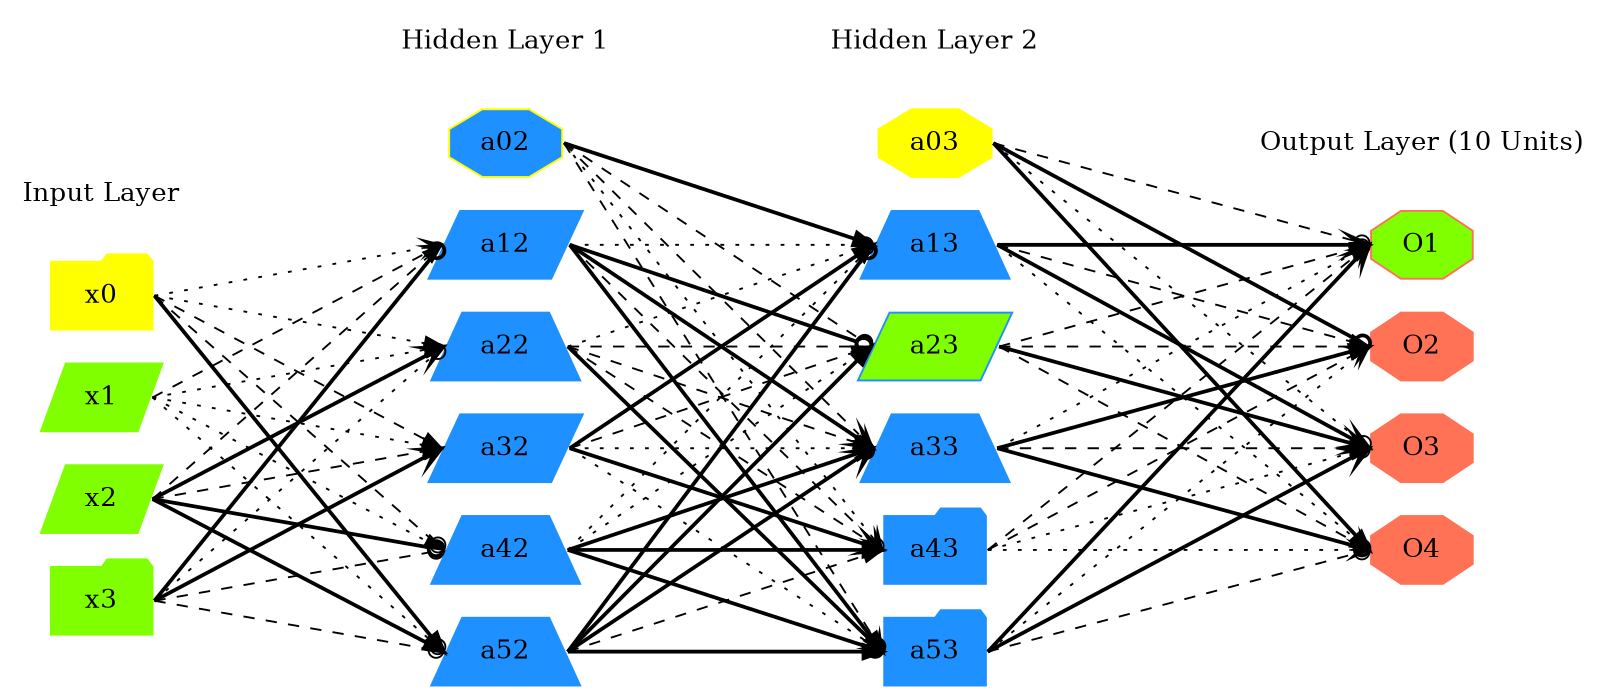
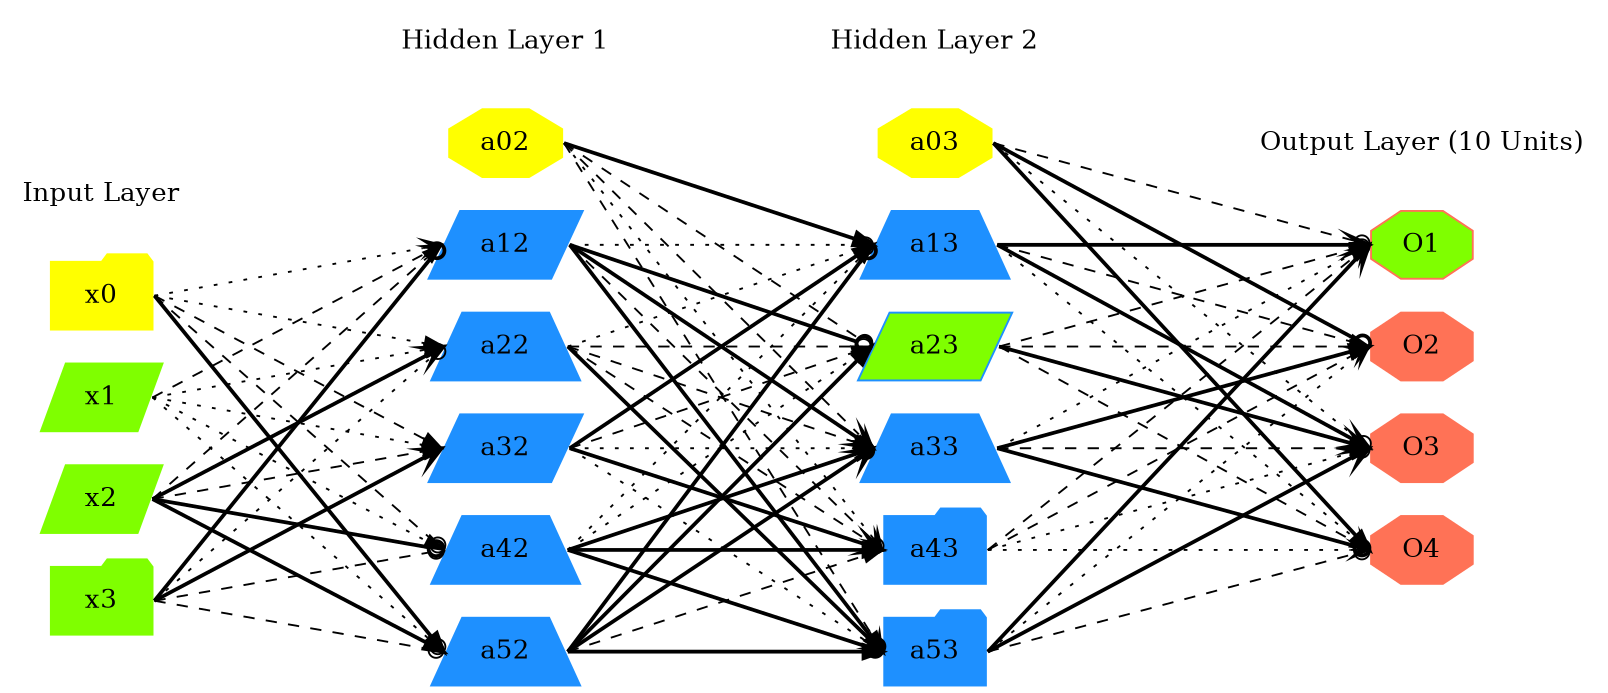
  digraph {
    rankdir=LR
    ranksep=1.4
    splines=false
    node [color=dodgerblue fillcolor=dodgerblue shape=octagon style=filled]
    edge [headport=w style=bold tailport=e arrowhead=normal]
    x0 [color=yellow fillcolor=yellow shape=folder]
-   a02 [color=yellow]
+   a02 [color=yellow fillcolor=yellow]
    a03 [color=yellow fillcolor=yellow]
    x1 [color=chartreuse fillcolor=chartreuse shape=parallelogram]
    x2 [color=chartreuse fillcolor=chartreuse shape=parallelogram]
    x3 [color=chartreuse fillcolor=chartreuse shape=folder]
    a12 [shape=parallelogram]
    a22 [shape=trapezium]
    a32 [shape=parallelogram]
    a42 [shape=trapezium]
    a52 [shape=trapezium]
    a13 [shape=trapezium]
    a23 [fillcolor=chartreuse shape=parallelogram]
    a33 [shape=trapezium]
    a43 [shape=folder]
    a53 [shape=folder]
    O1 [color=coral1 fillcolor=chartreuse]
    O2 [color=coral1 fillcolor=coral1]
    O3 [color=coral1 fillcolor=coral1]
    O4 [color=coral1 fillcolor=coral1]
    n21 [label="Input Layer" shape=plaintext color="" fillcolor="" style=""]
    n22 [label="Hidden Layer 1" shape=plaintext color="" fillcolor="" style=""]
    n23 [label="Hidden Layer 2" shape=plaintext color="" fillcolor="" style=""]
    n24 [label="Output Layer (10 Units)" shape=plaintext color="" fillcolor="" style=""]
    subgraph sub_1 {
      x0
      a02
      a03
    }
    subgraph sub_2 {
      x1
      x2
      x3
    }
    subgraph sub_3 {
      a12
      a22
      a32
      a42
      a52
      a13
      a23
      a33
      a43
      a53
    }
    subgraph sub_4 {
      O1
      O2
      O3
      O4
    }
    subgraph sub_5 {
      rank=same
      x0
      x1
      x2
      x3
    }
    subgraph sub_6 {
      rank=same
      a02
      a12
      a22
      a32
      a42
      a52
    }
    subgraph sub_7 {
      rank=same
      a03
      a13
      a23
      a33
      a43
      a53
    }
    subgraph sub_8 {
      rank=same
      O1
      O2
      O3
      O4
    }
    subgraph sub_9 {
      rank=same
      x0
      n21
    }
    subgraph sub_10 {
      rank=same
      a02
      n22
    }
    subgraph sub_11 {
      rank=same
      a03
      n23
    }
    subgraph sub_12 {
      rank=same
      O1
      n24
    }
    x0 -> x1 [style=invis arrowhead=""]
    x0 -> a12 [arrowhead=vee style=dotted]
    x0 -> a22 [style=dotted]
    x0 -> a32 [style=dashed]
    x0 -> a42 [arrowhead=odot style=dashed]
    x0 -> a52
    a02 -> a03 [style=invis arrowhead=""]
    a02 -> a12 [style=invis arrowhead=""]
    a02 -> a13
    a02 -> a23 [arrowhead=odot style=dashed]
    a02 -> a33 [arrowhead=vee style=dashed]
    a02 -> a43 [arrowhead=vee style=dotted]
    a02 -> a53 [arrowhead=vee style=dashed]
    a03 -> a13 [style=invis arrowhead=""]
    a03 -> O1 [arrowhead=odot style=dashed]
    a03 -> O2 [arrowhead=odot]
    a03 -> O3 [arrowhead=odot style=dotted]
    a03 -> O4
    x1 -> x2 [style=invis arrowhead=""]
    x1 -> a12 [arrowhead=vee style=dashed]
    x1 -> a22 [style=dotted]
    x1 -> a32 [style=dotted]
    x1 -> a42 [style=dotted]
    x1 -> a52 [arrowhead=odot style=dotted]
    x2 -> x3 [style=invis arrowhead=""]
    x2 -> a12 [style=dashed]
    x2 -> a22 [arrowhead=vee]
    x2 -> a32 [style=dashed]
    x2 -> a42 [arrowhead=odot]
    x2 -> a52
    x3 -> a12 [arrowhead=odot]
    x3 -> a22 [arrowhead=odot style=dotted]
    x3 -> a32 [arrowhead=vee]
    x3 -> a42 [arrowhead=odot style=dashed]
    x3 -> a52 [arrowhead=odot style=dashed]
    a12 -> a22 [style=invis arrowhead=""]
    a12 -> a13 [arrowhead=odot style=dotted]
    a12 -> a23 [arrowhead=odot]
    a12 -> a33 [arrowhead=vee]
    a12 -> a43 [arrowhead=vee style=dashed]
    a12 -> a53
    a22 -> a32 [style=invis arrowhead=""]
    a22 -> a13 [arrowhead=odot style=dotted]
    a22 -> a23 [arrowhead=odot style=dashed]
    a22 -> a33 [style=dashed]
    a22 -> a43 [arrowhead=odot style=dashed]
    a22 -> a53 [arrowhead=odot]
    a32 -> a42 [style=invis arrowhead=""]
    a32 -> a13
    a32 -> a23 [style=dashed]
    a32 -> a33 [style=dotted]
    a32 -> a43 [arrowhead=vee]
    a32 -> a53 [arrowhead=vee style=dotted]
    a42 -> a52 [style=invis arrowhead=""]
    a42 -> a13 [style=dotted]
    a42 -> a23 [style=dotted]
    a42 -> a33 [arrowhead=odot]
    a42 -> a43
    a42 -> a53 [arrowhead=odot]
    a52 -> a13 [arrowhead=odot]
    a52 -> a23
    a52 -> a33 [arrowhead=vee]
    a52 -> a43 [style=dashed]
    a52 -> a53
    a13 -> a23 [style=invis arrowhead=""]
    a13 -> O1 [arrowhead=vee]
    a13 -> O2 [style=dashed]
    a13 -> O3 [arrowhead=vee]
    a13 -> O4 [arrowhead=vee style=dotted]
    a23 -> a33 [style=invis arrowhead=""]
    a23 -> O1 [arrowhead=odot style=dashed]
    a23 -> O2 [style=dashed]
    a23 -> O3 [arrowhead=vee]
    a23 -> O4 [style=dashed]
    a33 -> a43 [style=invis arrowhead=""]
    a33 -> O1 [style=dotted]
    a33 -> O2
    a33 -> O3 [style=dashed]
    a33 -> O4 [arrowhead=odot]
    a43 -> a53 [style=invis arrowhead=""]
    a43 -> O1 [arrowhead=vee style=dashed]
    a43 -> O2 [arrowhead=vee style=dashed]
    a43 -> O3 [arrowhead=odot style=dotted]
    a43 -> O4 [arrowhead=vee style=dotted]
    a53 -> O1 [arrowhead=vee]
    a53 -> O2 [arrowhead=vee style=dotted]
    a53 -> O3 [arrowhead=vee]
    a53 -> O4 [arrowhead=odot style=dashed]
    O1 -> O2 [style=invis arrowhead=""]
    O2 -> O3 [style=invis arrowhead=""]
    O3 -> O4 [style=invis arrowhead=""]
    n21 -> x0 [style=invis arrowhead=""]
    n22 -> a02 [style=invis arrowhead=""]
    n23 -> a03 [style=invis arrowhead=""]
    n24 -> O1 [style=invis arrowhead=""]
  }
